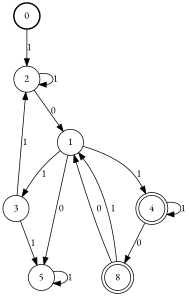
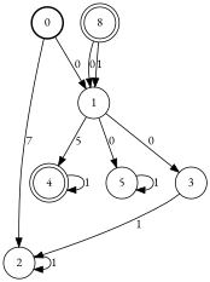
  digraph {
    fontname="EB Garamond"
    node [fontname="EB Garamond" shape=circle]
    edge [fontname="EB Garamond"]
    0 [style=bold]
    1
    2
    3
    4 [peripheries=2]
    5
    n7 [label=8 peripheries=2]
-   2 -> 1 [label=0]
-   0 -> 2 [label=1]
-   1 -> 3 [label=1]
-   1 -> 4 [label=1]
+   0 -> 1 [label=0]
+   0 -> 2 [label=7]
+   1 -> 3 [label=0]
+   1 -> 4 [label=5]
    1 -> 5 [label=0]
    2 -> 2 [label=1]
    3 -> 2 [label=1]
-   3 -> 5 [label=1]
    4 -> 4 [label=1]
-   4 -> n7 [label=0]
    5 -> 5 [label=1]
    n7 -> 1 [label=0]
    n7 -> 1 [label=1]
  }
